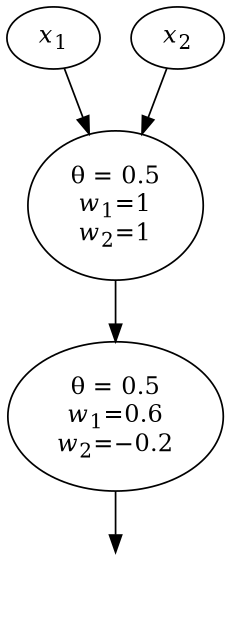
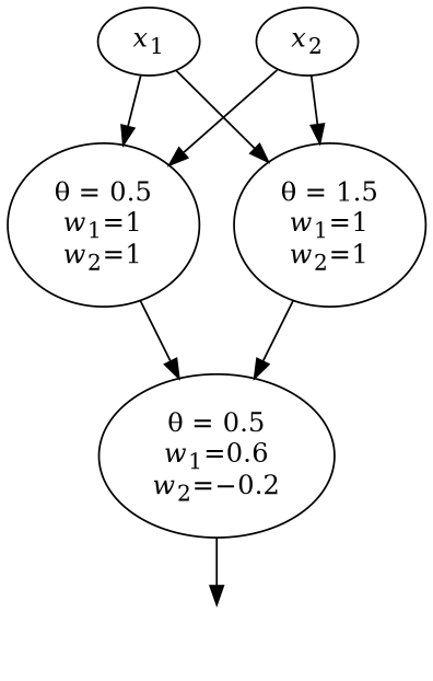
  digraph {
    n1 [label=<<table border="0" cellpadding="0" cellborder="0"><tr><td>θ = 0.5</td></tr><tr><td><i>w</i><sub>1</sub>=0.6</td></tr><tr><td><i>w</i><sub>2</sub>=−0.2</td></tr></table>>]
    output [style=invis]
    n3 [label=<<i>x</i><SUB>1</SUB>>]
    n4 [label=<<table border="0" cellpadding="0" cellborder="0"><tr><td>θ = 0.5</td></tr><tr><td><i>w</i><sub>1</sub>=1</td></tr><tr><td><i>w</i><sub>2</sub>=1</td></tr></table>>]
+   n5 [label=<<table border="0" cellpadding="0" cellborder="0"><tr><td>θ = 1.5</td></tr><tr><td><i>w</i><sub>1</sub>=1</td></tr><tr><td><i>w</i><sub>2</sub>=1</td></tr></table>>]
    n6 [label=<<i>x</i><SUB>2</SUB>>]
    n1 -> output
    n3 -> n4
+   n3 -> n5
    n4 -> n1
+   n5 -> n1
    n6 -> n4
+   n6 -> n5
  }
